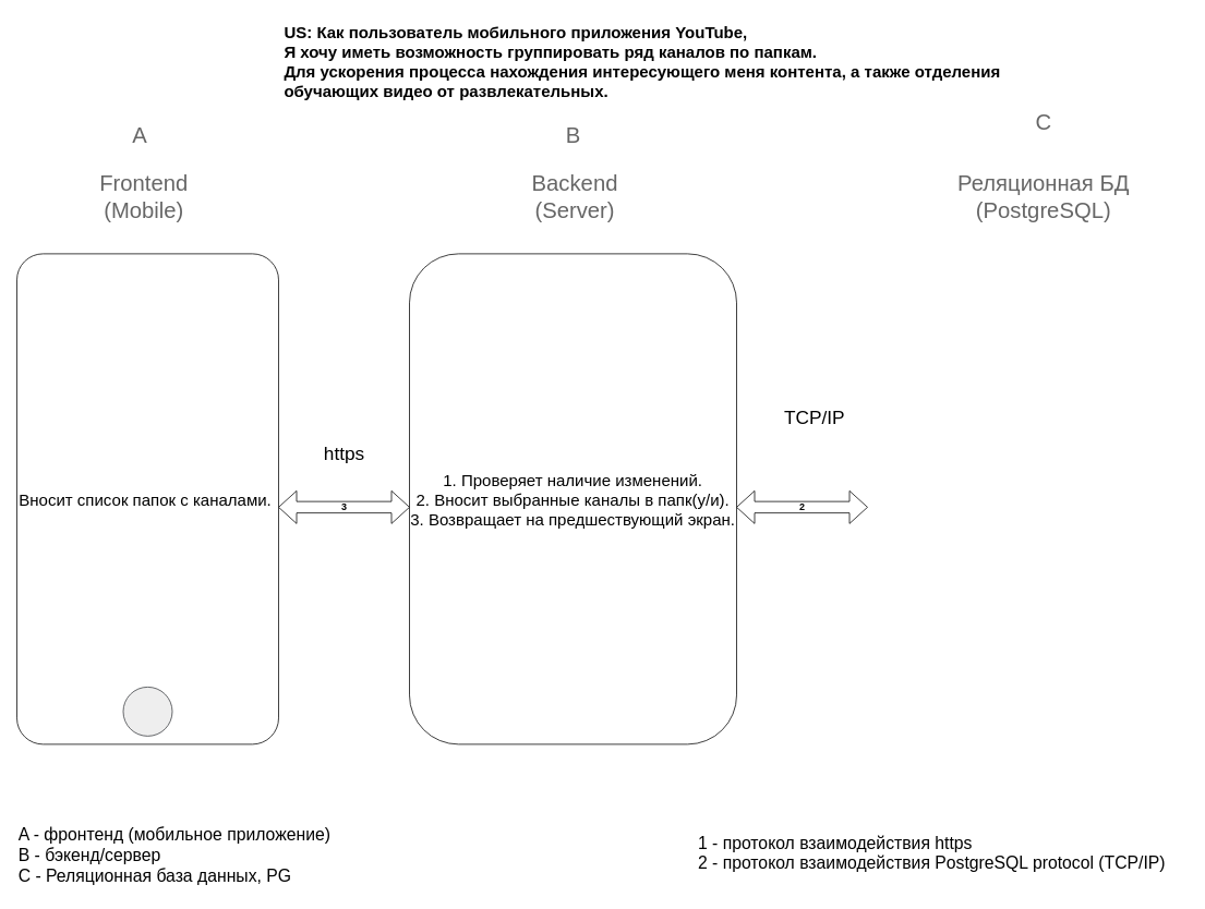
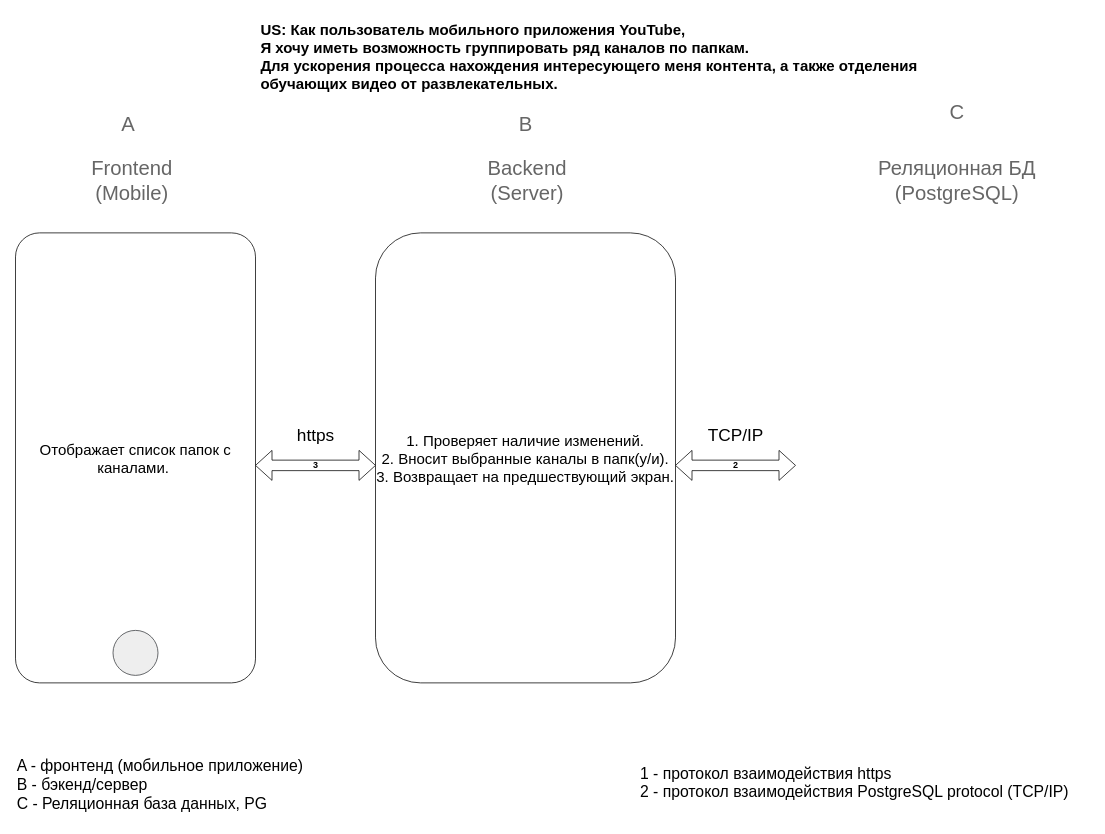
  <mxCell id="0" />
  <mxCell id="1" parent="0" />
- <mxCell id="2" value="&lt;font style=&quot;font-size: 20px;&quot;&gt;Вносит список папок с каналами.&amp;nbsp;&lt;/font&gt;" style="rounded=1;whiteSpace=wrap;html=1;arcSize=10;" parent="1" vertex="1"><mxGeometry x="20" y="310" width="320" height="600" as="geometry" /></mxCell>
+ <mxCell id="2" value="&lt;font style=&quot;font-size: 20px;&quot;&gt;Отображает список папок с каналами.&amp;nbsp;&lt;/font&gt;" style="rounded=1;whiteSpace=wrap;html=1;arcSize=10;" parent="1" vertex="1"><mxGeometry x="20" y="310" width="320" height="600" as="geometry" /></mxCell>
  <mxCell id="3" value="" style="ellipse;whiteSpace=wrap;html=1;aspect=fixed;fillColor=#eeeeee;strokeColor=#36393d;" parent="1" vertex="1"><mxGeometry x="150" y="840" width="60" height="60" as="geometry" /></mxCell>
  <mxCell id="4" value="&lt;div style=&quot;&quot;&gt;&lt;span style=&quot;font-size: 20px; background-color: initial;&quot;&gt;1. Про&lt;/span&gt;&lt;span style=&quot;background-color: initial; white-space-collapse: preserve;&quot;&gt;&lt;font style=&quot;font-size: 20px;&quot;&gt;веряет наличие изменений&lt;/font&gt;&lt;/span&gt;&lt;span style=&quot;background-color: initial; font-size: 20px;&quot;&gt;.&lt;/span&gt;&lt;/div&gt;&lt;div&gt;&lt;div&gt;&lt;div style=&quot;&quot;&gt;&lt;span style=&quot;font-size: 20px;&quot;&gt;2.&amp;nbsp;&lt;/span&gt;&lt;span style=&quot;font-size: 20px;&quot;&gt;Вносит выбранные каналы в папк(у/и)&lt;/span&gt;&lt;span style=&quot;font-size: 20px;&quot;&gt;.&lt;/span&gt;&lt;/div&gt;&lt;/div&gt;&lt;/div&gt;&lt;div style=&quot;&quot;&gt;&lt;span style=&quot;font-size: 20px;&quot;&gt;3.&amp;nbsp;&lt;/span&gt;&lt;span style=&quot;font-size: 20px; background-color: initial;&quot;&gt;Возвращает на&amp;nbsp;&lt;/span&gt;&lt;span style=&quot;background-color: initial; font-size: 20px;&quot;&gt;предшествующий&amp;nbsp;&lt;/span&gt;&lt;span style=&quot;background-color: initial; font-size: 20px;&quot;&gt;экран&lt;/span&gt;&lt;span style=&quot;background-color: initial; font-size: 20px;&quot;&gt;.&lt;/span&gt;&lt;/div&gt;" style="rounded=1;whiteSpace=wrap;html=1;align=center;" parent="1" vertex="1"><mxGeometry x="500" y="310" width="400" height="600" as="geometry" /></mxCell>
  <mxCell id="5" value="&lt;font color=&quot;#666666&quot; style=&quot;font-size: 27px;&quot;&gt;Frontend&lt;/font&gt;&lt;div style=&quot;font-size: 27px;&quot;&gt;&lt;font color=&quot;#666666&quot; style=&quot;font-size: 27px;&quot;&gt;(Mobile)&lt;/font&gt;&lt;/div&gt;" style="text;html=1;align=center;verticalAlign=middle;resizable=0;points=[];autosize=1;strokeColor=none;fillColor=none;" parent="1" vertex="1"><mxGeometry x="110" y="200" width="130" height="80" as="geometry" /></mxCell>
  <mxCell id="6" value="&lt;font color=&quot;#666666&quot;&gt;&lt;span style=&quot;font-size: 27px;&quot;&gt;Backend&lt;/span&gt;&lt;/font&gt;&lt;br&gt;&lt;div style=&quot;font-size: 27px;&quot;&gt;&lt;font color=&quot;#666666&quot; style=&quot;font-size: 27px;&quot;&gt;(Server)&lt;/font&gt;&lt;/div&gt;" style="text;html=1;align=center;verticalAlign=middle;resizable=0;points=[];autosize=1;strokeColor=none;fillColor=none;" parent="1" vertex="1"><mxGeometry x="637" y="200" width="130" height="80" as="geometry" /></mxCell>
  <mxCell id="7" value="&lt;font color=&quot;#666666&quot;&gt;&lt;span style=&quot;font-size: 27px;&quot;&gt;Реляционная БД&lt;/span&gt;&lt;/font&gt;&lt;div&gt;&lt;font color=&quot;#666666&quot;&gt;&lt;span style=&quot;font-size: 27px;&quot;&gt;(PostgreSQL)&lt;/span&gt;&lt;/font&gt;&lt;/div&gt;" style="text;html=1;align=center;verticalAlign=middle;resizable=0;points=[];autosize=1;strokeColor=none;fillColor=none;" parent="1" vertex="1"><mxGeometry x="1155" y="200" width="240" height="80" as="geometry" /></mxCell>
  <mxCell id="8" value="&lt;font style=&quot;&quot;&gt;&lt;b style=&quot;font-size: 20px;&quot;&gt;US:&amp;nbsp;&lt;/b&gt;&lt;span style=&quot;font-size: 20px;&quot;&gt;&lt;b&gt;Как пользователь мобильного приложения YouTube,&lt;/b&gt;&lt;/span&gt;&lt;br&gt;&lt;span style=&quot;font-size: 20px;&quot;&gt;&lt;b&gt;Я хочу иметь возможность группировать ряд каналов по папкам.&lt;/b&gt;&lt;/span&gt;&lt;br&gt;&lt;span style=&quot;font-size: 20px;&quot;&gt;&lt;b&gt;Для ускорения процесса нахождения интересующего меня контента, а также отделения обучающих видео от развлекательных.&lt;/b&gt;&lt;/span&gt;&lt;br&gt;&lt;/font&gt;" style="text;whiteSpace=wrap;html=1;" parent="1" vertex="1"><mxGeometry x="345" y="20" width="910" height="70" as="geometry" /></mxCell>
  <mxCell id="9" value="&lt;font color=&quot;#666666&quot;&gt;&lt;span style=&quot;font-size: 27px;&quot;&gt;A&lt;/span&gt;&lt;/font&gt;" style="text;html=1;align=center;verticalAlign=middle;resizable=0;points=[];autosize=1;strokeColor=none;fillColor=none;" parent="1" vertex="1"><mxGeometry x="150" y="140" width="40" height="50" as="geometry" /></mxCell>
  <mxCell id="10" value="&lt;font color=&quot;#666666&quot;&gt;&lt;span style=&quot;font-size: 27px;&quot;&gt;B&lt;/span&gt;&lt;/font&gt;" style="text;html=1;align=center;verticalAlign=middle;resizable=0;points=[];autosize=1;strokeColor=none;fillColor=none;" parent="1" vertex="1"><mxGeometry x="680" y="140" width="40" height="50" as="geometry" /></mxCell>
  <mxCell id="11" value="&lt;font color=&quot;#666666&quot;&gt;&lt;span style=&quot;font-size: 27px;&quot;&gt;C&lt;/span&gt;&lt;/font&gt;" style="text;html=1;align=center;verticalAlign=middle;resizable=0;points=[];autosize=1;strokeColor=none;fillColor=none;" parent="1" vertex="1"><mxGeometry x="1255" y="125" width="40" height="50" as="geometry" /></mxCell>
  <mxCell id="12" value="3" style="html=1;shadow=0;dashed=0;align=center;verticalAlign=middle;shape=mxgraph.arrows2.twoWayArrow;dy=0.65;dx=22;fontStyle=1" parent="1" vertex="1"><mxGeometry x="340" y="600" width="160" height="40" as="geometry" /></mxCell>
  <mxCell id="13" value="2" style="html=1;shadow=0;dashed=0;align=center;verticalAlign=middle;shape=mxgraph.arrows2.twoWayArrow;dy=0.65;dx=22;fontStyle=1" parent="1" vertex="1"><mxGeometry x="900" y="600" width="160" height="40" as="geometry" /></mxCell>
- <mxCell id="14" value="&lt;font style=&quot;font-size: 23px;&quot;&gt;https&lt;/font&gt;" style="text;html=1;align=center;verticalAlign=middle;resizable=0;points=[];autosize=1;strokeColor=none;fillColor=none;" parent="1" vertex="1"><mxGeometry x="385" y="535" width="70" height="40" as="geometry" /></mxCell>
- <mxCell id="15" value="&lt;span style=&quot;font-size: 23px;&quot;&gt;TCP/IP&lt;/span&gt;" style="text;html=1;align=center;verticalAlign=middle;resizable=0;points=[];autosize=1;strokeColor=none;fillColor=none;" parent="1" vertex="1"><mxGeometry x="945" y="490" width="100" height="40" as="geometry" /></mxCell>
+ <mxCell id="14" value="&lt;font style=&quot;font-size: 23px;&quot;&gt;https&lt;/font&gt;" style="text;html=1;align=center;verticalAlign=middle;resizable=0;points=[];autosize=1;strokeColor=none;fillColor=none;" parent="1" vertex="1"><mxGeometry x="385" y="560" width="70" height="40" as="geometry" /></mxCell>
+ <mxCell id="15" value="&lt;span style=&quot;font-size: 23px;&quot;&gt;TCP/IP&lt;/span&gt;" style="text;html=1;align=center;verticalAlign=middle;resizable=0;points=[];autosize=1;strokeColor=none;fillColor=none;" parent="1" vertex="1"><mxGeometry x="930" y="560" width="100" height="40" as="geometry" /></mxCell>
  <mxCell id="16" value="&lt;font style=&quot;font-size: 21px;&quot;&gt;A - фронтенд (мобильное приложение)&lt;/font&gt;&lt;div style=&quot;font-size: 21px;&quot;&gt;&lt;font style=&quot;font-size: 21px;&quot;&gt;B - бэкенд/сервер&lt;/font&gt;&lt;/div&gt;&lt;div style=&quot;font-size: 21px;&quot;&gt;&lt;font style=&quot;font-size: 21px;&quot;&gt;C - Реляционная база данных, PG&lt;/font&gt;&lt;/div&gt;" style="text;html=1;align=left;verticalAlign=middle;resizable=0;points=[];autosize=1;strokeColor=none;fillColor=none;" parent="1" vertex="1"><mxGeometry x="20" y="1000" width="410" height="90" as="geometry" /></mxCell>
  <mxCell id="17" value="&lt;br&gt;&lt;div&gt;&lt;span style=&quot;font-size: 21px;&quot;&gt;1 - протокол взаимодействия https&lt;/span&gt;&lt;br&gt;&lt;/div&gt;&lt;div&gt;&lt;span style=&quot;font-size: 21px;&quot;&gt;2 - протокол взаимодействия PostgreSQL protocol (TCP/IP)&lt;/span&gt;&lt;span style=&quot;font-size: 21px;&quot;&gt;&lt;br&gt;&lt;/span&gt;&lt;/div&gt;" style="text;html=1;align=left;verticalAlign=middle;resizable=0;points=[];autosize=1;strokeColor=none;fillColor=none;" parent="1" vertex="1"><mxGeometry x="851" y="995" width="600" height="80" as="geometry" /></mxCell>
